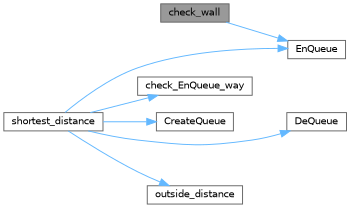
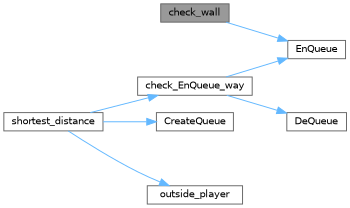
  digraph {
    rankdir=LR
    node [color=grey40 fillcolor=white fontname=Helvetica fontsize=10 shape=box style=filled]
    edge [color=steelblue1 fontname=Helvetica fontsize=10 labelfontname=Helvetica labelfontsize=10 style=solid]
    n1 [color=gray40 fillcolor=grey60 fontcolor=black height=0.2 label=check_wall width=0.4]
    n2 [height=0.2 label=EnQueue width=0.4]
    n3 [height=0.2 label=shortest_distance width=0.4]
    n4 [height=0.2 label=check_EnQueue_way width=0.4]
    n5 [height=0.2 label=CreateQueue width=0.4]
    n6 [height=0.2 label=DeQueue width=0.4]
-   n7 [height=0.2 label=outside_distance width=0.4]
+   n7 [height=0.2 label=outside_player width=0.4]
    n1 -> n2
-   n3 -> n2
+   n4 -> n2
    n3 -> n4
    n3 -> n5
-   n3 -> n6
+   n4 -> n6
    n3 -> n7
  }
